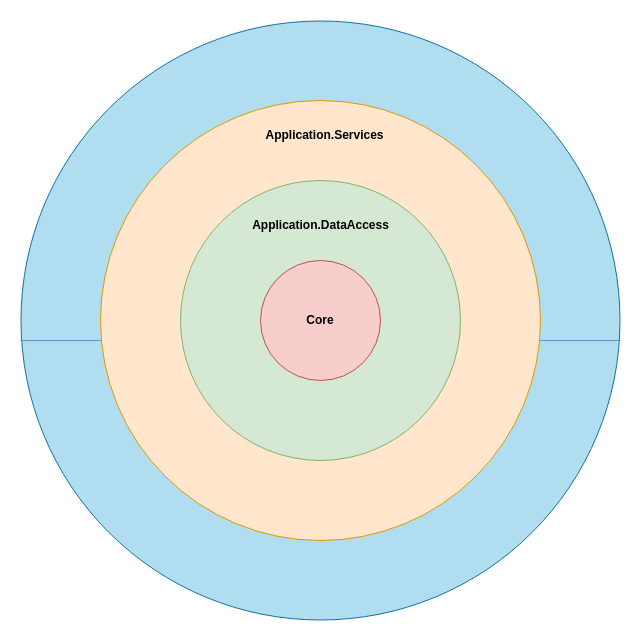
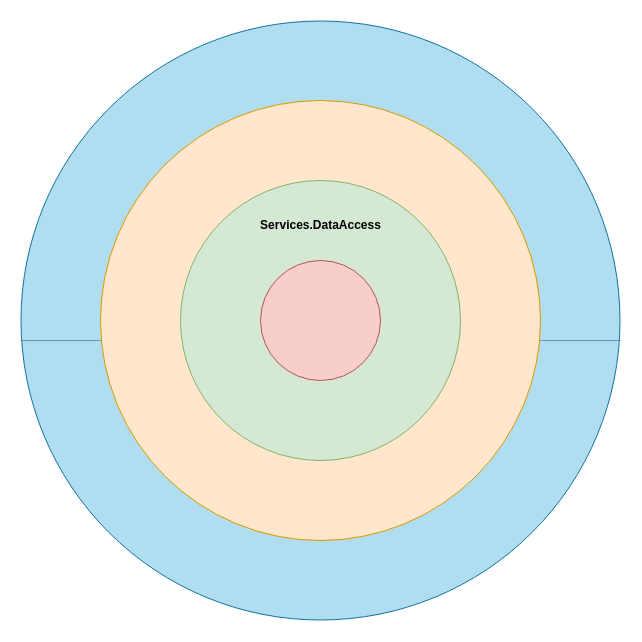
  <mxCell id="0" />
  <mxCell id="1" parent="0" />
  <mxCell id="2" value="" style="ellipse;whiteSpace=wrap;html=1;aspect=fixed;fillColor=#b1ddf0;strokeColor=#10739e;perimeterSpacing=0;" parent="1" vertex="1"><mxGeometry x="20.5" y="20.5" width="599" height="599" as="geometry" /></mxCell>
  <mxCell id="3" value="" style="ellipse;whiteSpace=wrap;html=1;aspect=fixed;fillColor=#ffe6cc;strokeColor=#d79b00;" parent="1" vertex="1"><mxGeometry x="100" y="100" width="440" height="440" as="geometry" /></mxCell>
  <mxCell id="4" value="" style="ellipse;whiteSpace=wrap;html=1;aspect=fixed;fillColor=#d5e8d4;strokeColor=#82b366;" parent="1" vertex="1"><mxGeometry x="180" y="180" width="280" height="280" as="geometry" /></mxCell>
  <mxCell id="5" value="" style="ellipse;whiteSpace=wrap;html=1;aspect=fixed;fontStyle=1;fillColor=#f8cecc;strokeColor=#b85450;" parent="1" vertex="1"><mxGeometry x="260" y="260" width="120" height="120" as="geometry" /></mxCell>
- <mxCell id="6" value="Application.DataAccess" style="text;html=1;strokeColor=none;fillColor=none;align=center;verticalAlign=middle;whiteSpace=wrap;rounded=0;fontStyle=1" parent="1" vertex="1"><mxGeometry x="242.5" y="210" width="155" height="30" as="geometry" /></mxCell>
- <mxCell id="7" value="Core" style="text;html=1;strokeColor=none;fillColor=none;align=center;verticalAlign=middle;whiteSpace=wrap;rounded=0;fontStyle=1" parent="1" vertex="1"><mxGeometry x="290" y="305" width="60" height="30" as="geometry" /></mxCell>
- <mxCell id="8" value="Application.Services" style="text;html=1;strokeColor=none;fillColor=none;align=center;verticalAlign=middle;whiteSpace=wrap;rounded=0;fontStyle=1" parent="1" vertex="1"><mxGeometry x="247" y="120" width="155" height="30" as="geometry" /></mxCell>
+ <mxCell id="6" value="Services.DataAccess" style="text;html=1;strokeColor=none;fillColor=none;align=center;verticalAlign=middle;whiteSpace=wrap;rounded=0;fontStyle=1" parent="1" vertex="1"><mxGeometry x="242.5" y="210" width="155" height="30" as="geometry" /></mxCell>
  <mxCell id="9" value="" style="endArrow=none;html=1;rounded=0;fillColor=#dae8fc;strokeColor=#6c8ebf;strokeWidth=1;" edge="1" parent="1"><mxGeometry width="50" height="50" relative="1" as="geometry"><mxPoint x="540" y="340" as="sourcePoint" /><mxPoint x="620" y="340" as="targetPoint" /></mxGeometry></mxCell>
  <mxCell id="10" value="" style="endArrow=none;html=1;rounded=0;fillColor=#dae8fc;strokeColor=#6c8ebf;strokeWidth=1;" edge="1" parent="1"><mxGeometry width="50" height="50" relative="1" as="geometry"><mxPoint x="20" y="340" as="sourcePoint" /><mxPoint x="100" y="340" as="targetPoint" /></mxGeometry></mxCell>
